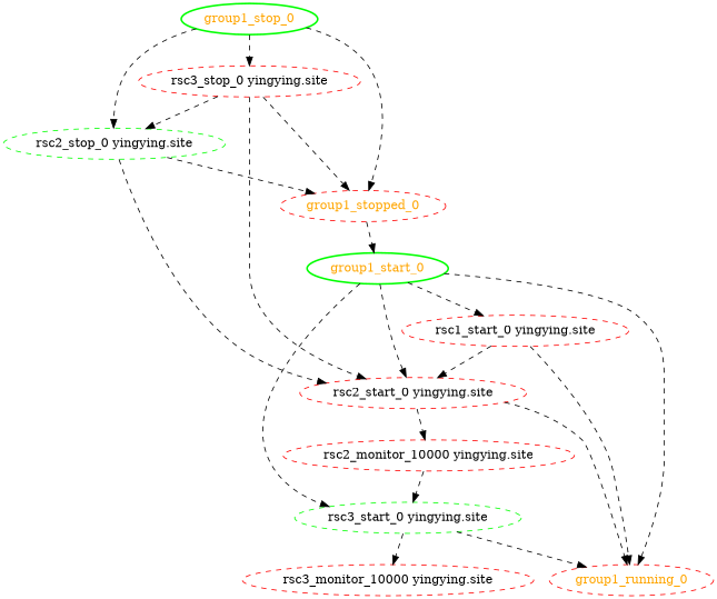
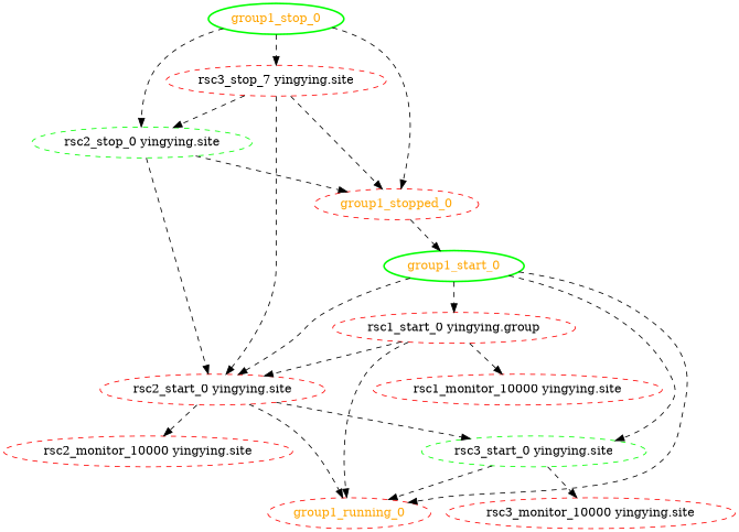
  digraph {
    node [color=red fontcolor=black style=dashed]
    edge [style=dashed]
    group1_running_0 [fontcolor=orange]
    group1_start_0 [color=green fontcolor=orange style=bold]
-   "rsc1_start_0 yingying.site"
+   "rsc1_start_0 yingying.site" [label="rsc1_start_0 yingying.group"]
    "rsc2_start_0 yingying.site"
    "rsc3_start_0 yingying.site" [color=green]
+   "rsc1_monitor_10000 yingying.site"
    "rsc2_monitor_10000 yingying.site"
    "rsc3_monitor_10000 yingying.site"
    group1_stop_0 [color=green fontcolor=orange style=bold]
    group1_stopped_0 [fontcolor=orange]
    "rsc2_stop_0 yingying.site" [color=green]
-   "rsc3_stop_0 yingying.site"
+   "rsc3_stop_0 yingying.site" [label="rsc3_stop_7 yingying.site"]
    group1_start_0 -> group1_running_0
    group1_start_0 -> "rsc1_start_0 yingying.site"
    group1_start_0 -> "rsc2_start_0 yingying.site"
    group1_start_0 -> "rsc3_start_0 yingying.site"
    "rsc1_start_0 yingying.site" -> group1_running_0
    "rsc1_start_0 yingying.site" -> "rsc2_start_0 yingying.site"
+   "rsc1_start_0 yingying.site" -> "rsc1_monitor_10000 yingying.site"
    "rsc2_start_0 yingying.site" -> group1_running_0
-   "rsc2_monitor_10000 yingying.site" -> "rsc3_start_0 yingying.site"
+   "rsc2_start_0 yingying.site" -> "rsc3_start_0 yingying.site"
    "rsc2_start_0 yingying.site" -> "rsc2_monitor_10000 yingying.site"
    "rsc3_start_0 yingying.site" -> group1_running_0
    "rsc3_start_0 yingying.site" -> "rsc3_monitor_10000 yingying.site"
    group1_stop_0 -> group1_stopped_0
    group1_stop_0 -> "rsc2_stop_0 yingying.site"
    group1_stop_0 -> "rsc3_stop_0 yingying.site"
    group1_stopped_0 -> group1_start_0
    "rsc2_stop_0 yingying.site" -> "rsc2_start_0 yingying.site"
    "rsc2_stop_0 yingying.site" -> group1_stopped_0
    "rsc3_stop_0 yingying.site" -> "rsc2_start_0 yingying.site"
    "rsc3_stop_0 yingying.site" -> group1_stopped_0
    "rsc3_stop_0 yingying.site" -> "rsc2_stop_0 yingying.site"
  }
